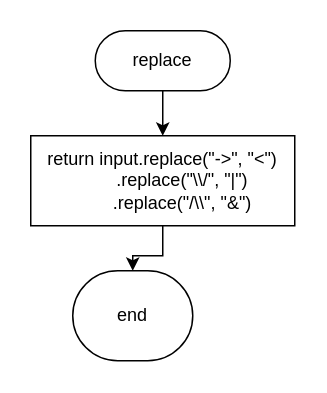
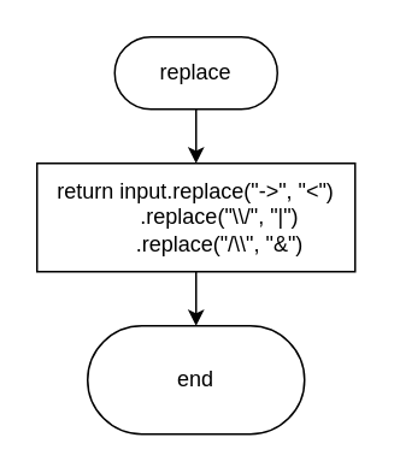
  <mxCell id="0" />
  <mxCell id="1" parent="0" />
  <mxCell id="2" style="edgeStyle=orthogonalEdgeStyle;rounded=0;orthogonalLoop=1;jettySize=auto;html=1;entryX=0.5;entryY=0;entryDx=0;entryDy=0;" parent="1" source="3" target="5" edge="1"><mxGeometry relative="1" as="geometry" /></mxCell>
  <mxCell id="3" value="replace" style="rounded=1;whiteSpace=wrap;html=1;arcSize=50;" parent="1" vertex="1"><mxGeometry x="63" y="20" width="90" height="40" as="geometry" /></mxCell>
  <mxCell id="4" style="edgeStyle=orthogonalEdgeStyle;rounded=0;orthogonalLoop=1;jettySize=auto;html=1;entryX=0.5;entryY=0;entryDx=0;entryDy=0;" parent="1" source="5" target="6" edge="1"><mxGeometry relative="1" as="geometry" /></mxCell>
  <mxCell id="5" value="&lt;div style=&quot;&quot;&gt;&lt;pre style=&quot;&quot;&gt;&lt;p style=&quot;&quot;&gt;&lt;font style=&quot;color: rgb(0, 0, 0);&quot; face=&quot;Helvetica&quot;&gt;return input.replace(&quot;-&amp;gt;&quot;, &quot;&amp;lt;&quot;)&lt;br&gt;        .replace(&quot;\\/&quot;, &quot;|&quot;)&lt;br&gt;        .replace(&quot;/\\&quot;, &quot;&amp;amp;&quot;)&lt;/font&gt;&lt;/p&gt;&lt;/pre&gt;&lt;/div&gt;" style="rounded=0;whiteSpace=wrap;html=1;" parent="1" vertex="1"><mxGeometry x="20" y="90" width="176" height="60" as="geometry" /></mxCell>
- <mxCell id="6" value="end" style="rounded=1;whiteSpace=wrap;html=1;arcSize=50;" parent="1" vertex="1"><mxGeometry x="48" y="180" width="80" height="60" as="geometry" /></mxCell>
+ <mxCell id="6" value="end" style="rounded=1;whiteSpace=wrap;html=1;arcSize=50;" parent="1" vertex="1"><mxGeometry x="48" y="180" width="120" height="60" as="geometry" /></mxCell>
